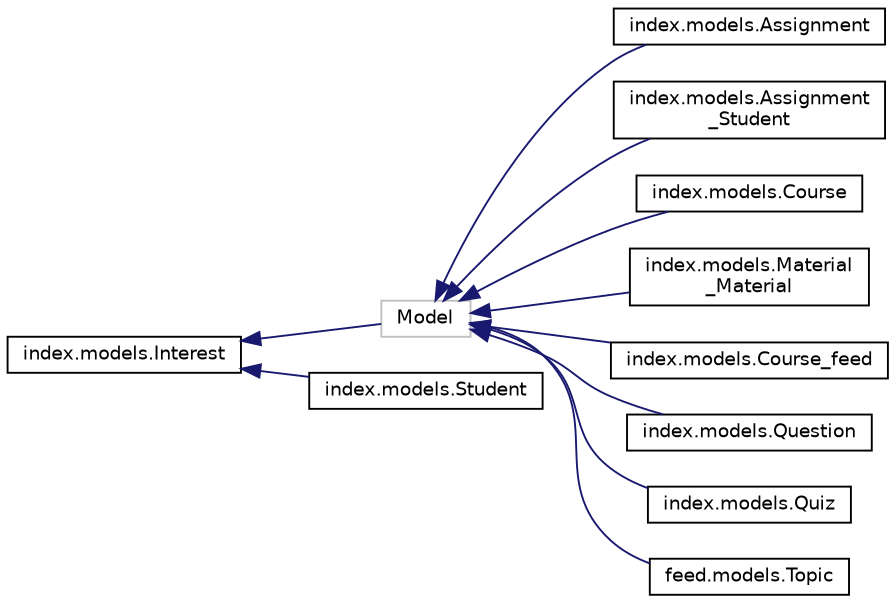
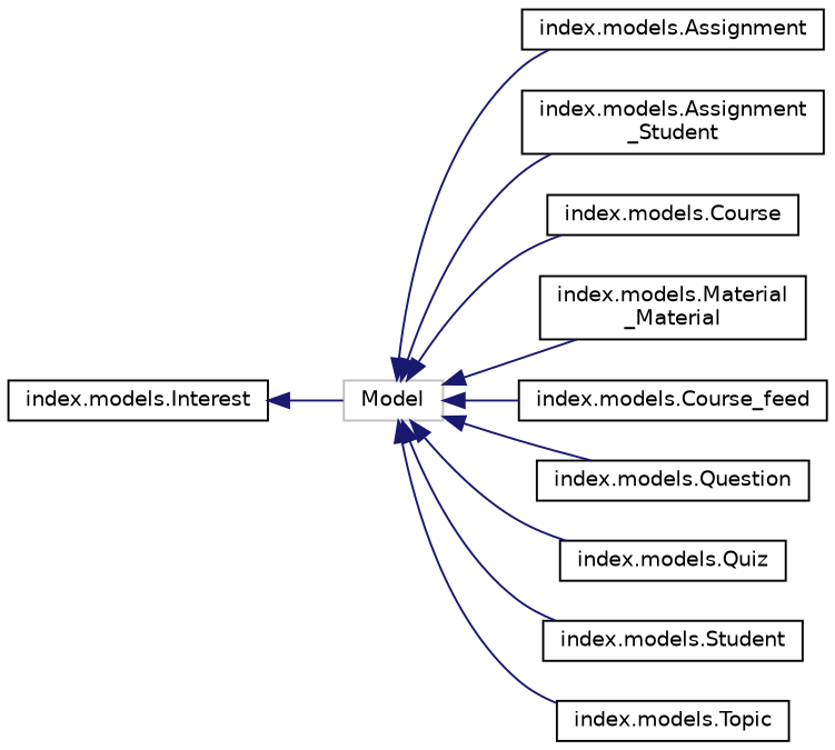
  digraph {
    rankdir=LR
    node [color=black fillcolor=white fontname=Helvetica fontsize=10 shape=record style=filled]
    edge [color=midnightblue dir=back fontname=Helvetica fontsize=10 labelfontname=Helvetica labelfontsize=10 style=solid]
    n1 [color=grey75 height=0.2 label=Model width=0.4]
    n2 [height=0.2 label="index.models.Assignment" width=0.4]
    n3 [height=0.2 label="index.models.Assignment\l_Student" width=0.4]
    n4 [height=0.2 label="index.models.Course" width=0.4]
    n5 [height=0.2 label="index.models.Material\l_Material" width=0.4]
    n6 [height=0.2 label="index.models.Course_feed" width=0.4]
    n7 [height=0.2 label="index.models.Question" width=0.4]
    n8 [height=0.2 label="index.models.Quiz" width=0.4]
    n9 [height=0.2 label="index.models.Student" width=0.4]
-   n10 [height=0.2 label="feed.models.Topic" width=0.4]
+   n10 [height=0.2 label="index.models.Topic" width=0.4]
    n11 [height=0.2 label="index.models.Interest" width=0.4]
    n1 -> n2
    n1 -> n3
    n1 -> n4
    n1 -> n5
    n1 -> n6
    n1 -> n7
    n1 -> n8
-   n11 -> n9
+   n1 -> n9
    n1 -> n10
    n11 -> n1
  }
